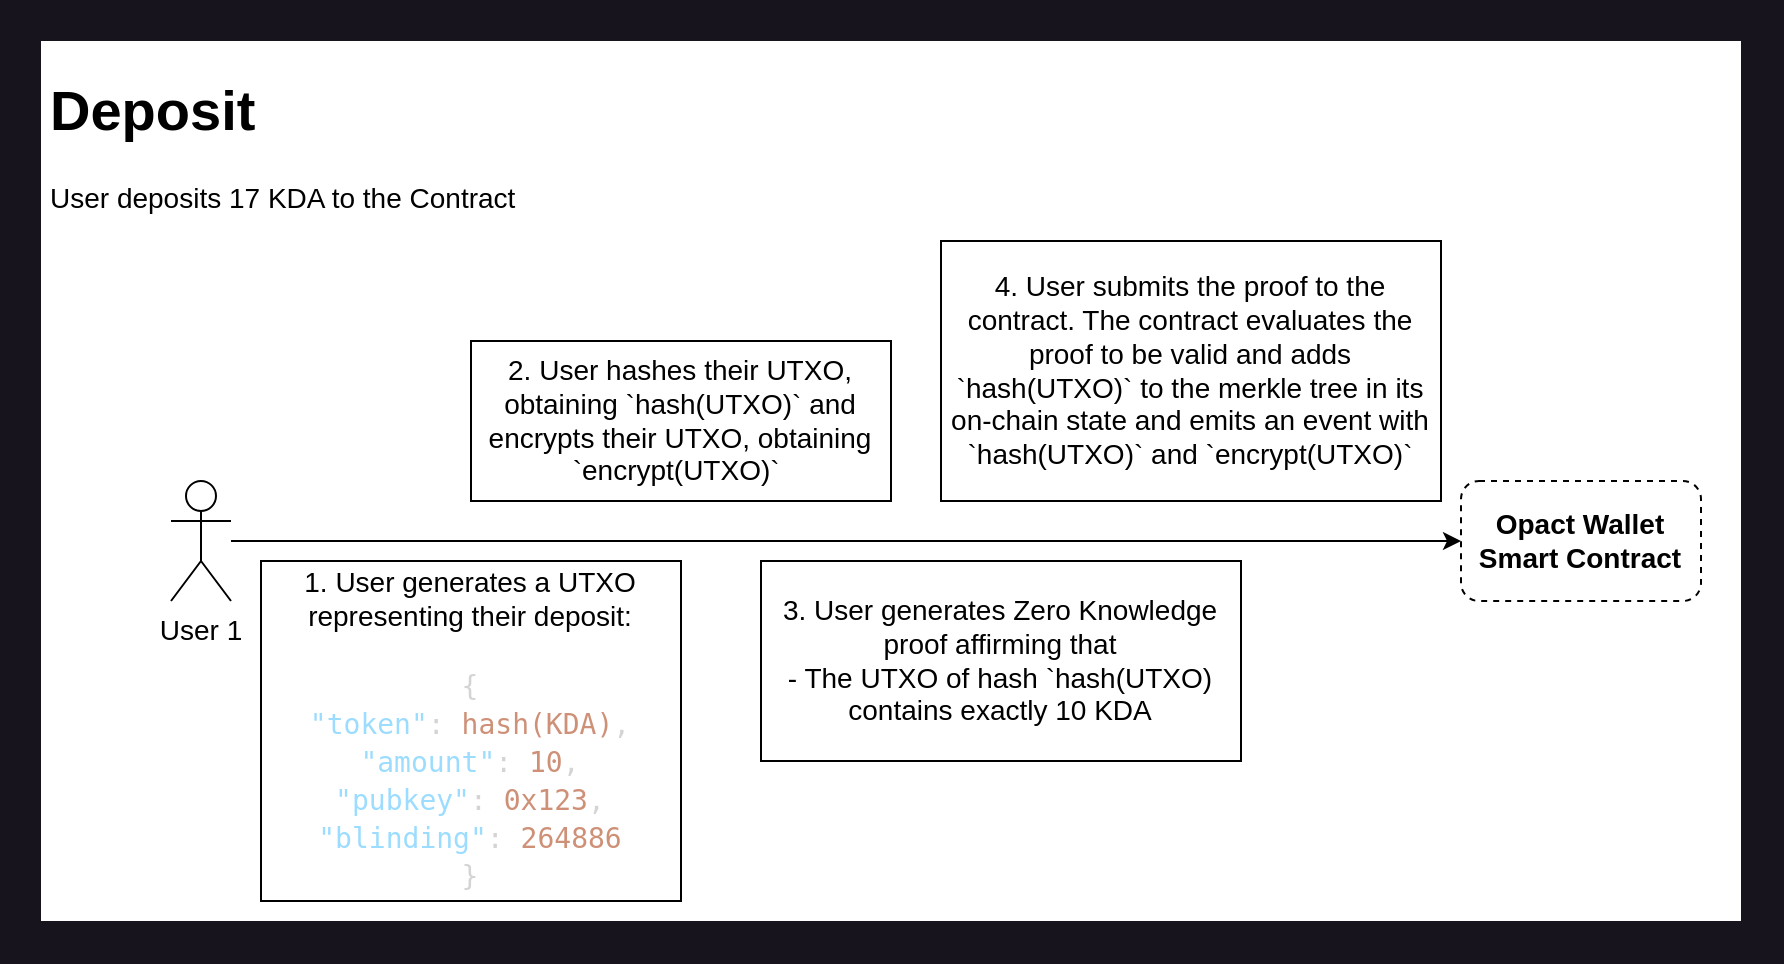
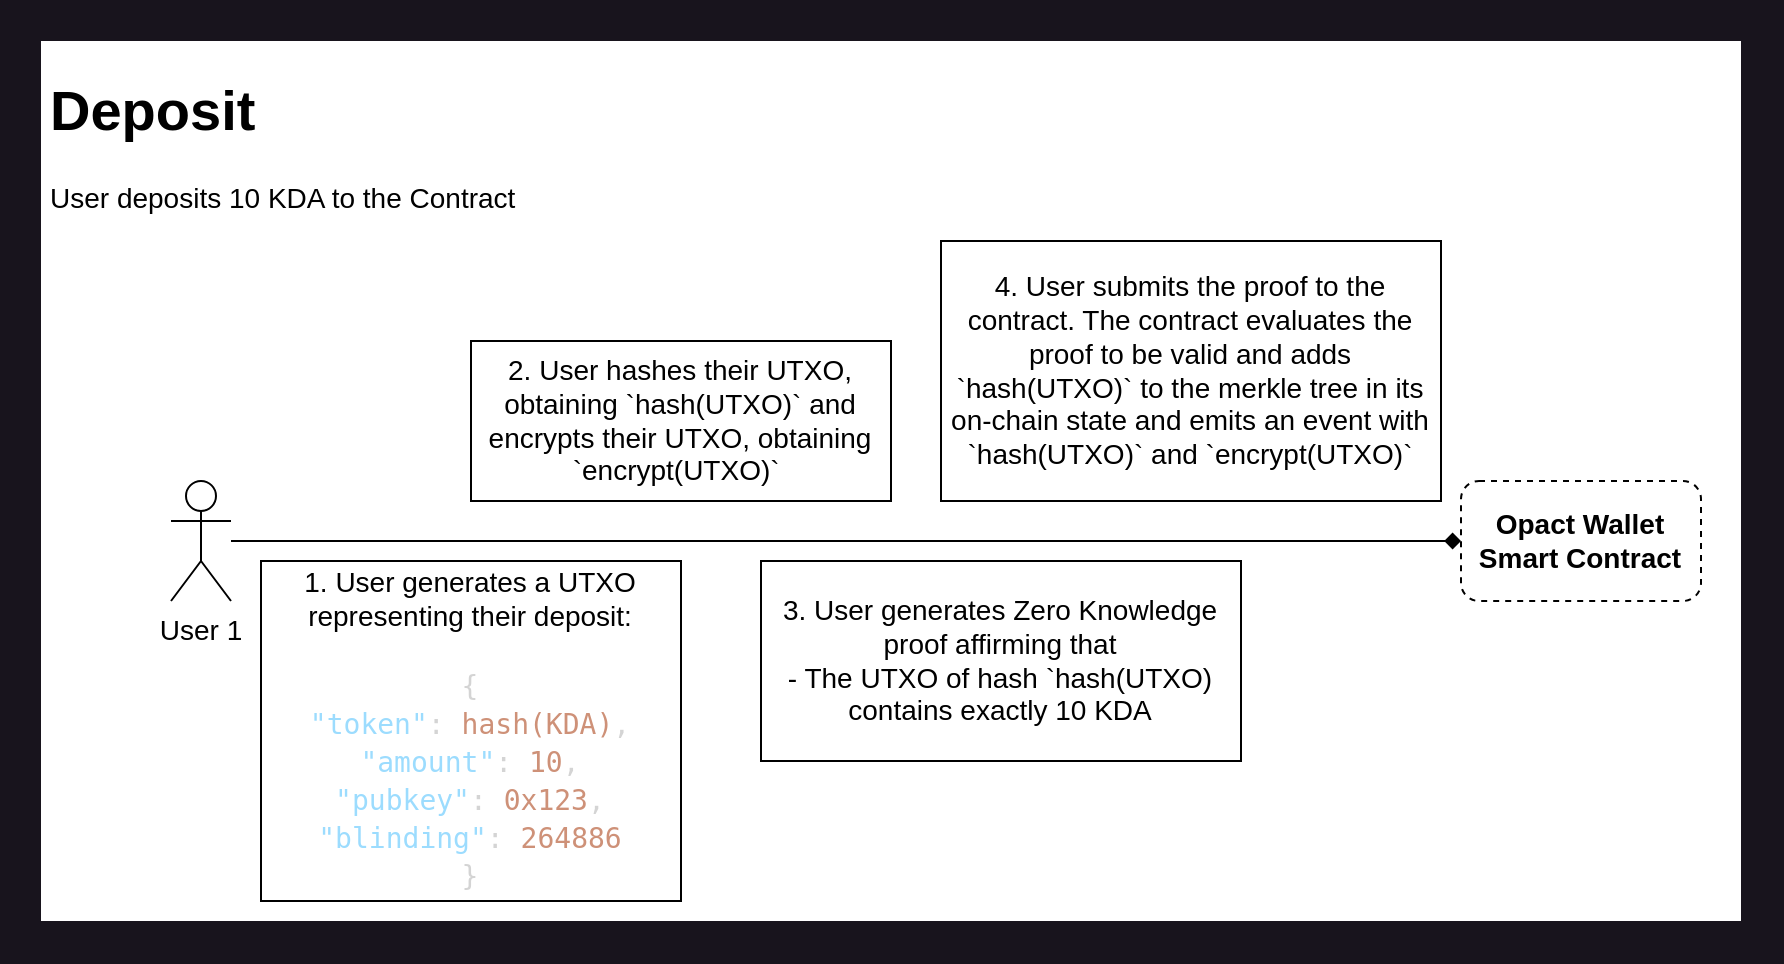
  <mxCell id="0" />
  <mxCell id="1" parent="0" />
  <mxCell id="2" value="" style="rounded=0;whiteSpace=wrap;html=1;labelBackgroundColor=none;fillColor=default;strokeColor=none;" vertex="1" parent="1"><mxGeometry width="850" height="440" as="geometry" x="20" y="20" /></mxCell>
  <mxCell id="3" value="Opact Wallet Smart Contract" style="rounded=1;whiteSpace=wrap;html=1;labelBackgroundColor=none;fontSize=14;fontStyle=1;dashed=1;" vertex="1" parent="1"><mxGeometry x="730" y="240" width="120" height="60" as="geometry" /></mxCell>
- <mxCell id="4" style="edgeStyle=none;html=1;entryX=0;entryY=0.5;entryDx=0;entryDy=0;fontSize=14;" edge="1" parent="1" source="5" target="3"><mxGeometry relative="1" as="geometry" /></mxCell>
+ <mxCell id="4" style="edgeStyle=none;html=1;entryX=0;entryY=0.5;entryDx=0;entryDy=0;fontSize=14;endArrow=diamond;" edge="1" parent="1" source="5" target="3"><mxGeometry relative="1" as="geometry" /></mxCell>
  <mxCell id="5" value="User 1" style="shape=umlActor;verticalLabelPosition=bottom;verticalAlign=top;html=1;outlineConnect=0;labelBackgroundColor=none;fontSize=14;" vertex="1" parent="1"><mxGeometry x="85" y="240" width="30" height="60" as="geometry" /></mxCell>
- <mxCell id="6" value="&lt;h1&gt;Deposit&lt;/h1&gt;&lt;p&gt;User deposits 17 KDA to the Contract&lt;/p&gt;" style="text;html=1;strokeColor=none;fillColor=default;spacing=5;spacingTop=-20;whiteSpace=wrap;overflow=hidden;rounded=0;labelBackgroundColor=none;fontSize=14;" vertex="1" parent="1"><mxGeometry y="30" width="260" height="90" as="geometry" x="20" /></mxCell>
+ <mxCell id="6" value="&lt;h1&gt;Deposit&lt;/h1&gt;&lt;p&gt;User deposits 10 KDA to the Contract&lt;/p&gt;" style="text;html=1;strokeColor=none;fillColor=default;spacing=5;spacingTop=-20;whiteSpace=wrap;overflow=hidden;rounded=0;labelBackgroundColor=none;fontSize=14;" vertex="1" parent="1"><mxGeometry y="30" width="260" height="90" as="geometry" x="20" /></mxCell>
  <mxCell id="7" value="1. User generates a UTXO representing their deposit:&lt;br&gt;&lt;br&gt;&lt;div style=&quot;color: rgb(204, 204, 204); font-family: &amp;quot;Droid Sans Mono&amp;quot;, &amp;quot;monospace&amp;quot;, monospace; line-height: 19px;&quot;&gt;&lt;div&gt;&lt;span style=&quot;color: #d4d4d4;&quot;&gt;{&lt;/span&gt;&lt;/div&gt;&lt;div&gt;&lt;span style=&quot;color: #d4d4d4;&quot;&gt;    &lt;/span&gt;&lt;span style=&quot;color: #9cdcfe;&quot;&gt;&quot;token&quot;&lt;/span&gt;&lt;span style=&quot;color: #d4d4d4;&quot;&gt;: &lt;/span&gt;&lt;span style=&quot;color: #ce9178;&quot;&gt;hash(KDA)&lt;/span&gt;&lt;span style=&quot;color: #d4d4d4;&quot;&gt;,&lt;/span&gt;&lt;/div&gt;&lt;div&gt;&lt;span style=&quot;color: #d4d4d4;&quot;&gt;    &lt;/span&gt;&lt;span style=&quot;color: #9cdcfe;&quot;&gt;&quot;amount&quot;&lt;/span&gt;&lt;span style=&quot;color: #d4d4d4;&quot;&gt;: &lt;/span&gt;&lt;span style=&quot;color: #ce9178;&quot;&gt;10&lt;/span&gt;&lt;span style=&quot;color: #d4d4d4;&quot;&gt;,&lt;/span&gt;&lt;/div&gt;&lt;div&gt;&lt;span style=&quot;color: #d4d4d4;&quot;&gt;    &lt;/span&gt;&lt;span style=&quot;color: #9cdcfe;&quot;&gt;&quot;pubkey&quot;&lt;/span&gt;&lt;span style=&quot;color: #d4d4d4;&quot;&gt;: &lt;/span&gt;&lt;span style=&quot;color: #ce9178;&quot;&gt;0x123&lt;/span&gt;&lt;span style=&quot;color: #d4d4d4;&quot;&gt;,&lt;/span&gt;&lt;/div&gt;&lt;div&gt;&lt;span style=&quot;color: #d4d4d4;&quot;&gt;    &lt;/span&gt;&lt;span style=&quot;color: #9cdcfe;&quot;&gt;&quot;blinding&quot;&lt;/span&gt;&lt;span style=&quot;color: #d4d4d4;&quot;&gt;: &lt;/span&gt;&lt;span style=&quot;color: #ce9178;&quot;&gt;264886&lt;/span&gt;&lt;/div&gt;&lt;div&gt;&lt;span style=&quot;color: #d4d4d4;&quot;&gt;}&lt;/span&gt;&lt;/div&gt;&lt;/div&gt;" style="text;html=1;strokeColor=default;fillColor=none;align=center;verticalAlign=middle;whiteSpace=wrap;rounded=0;labelBackgroundColor=none;fontSize=14;" vertex="1" parent="1"><mxGeometry x="130" y="280" width="210" height="170" as="geometry" /></mxCell>
  <mxCell id="8" value="2. User hashes their UTXO, obtaining `hash(UTXO)` and encrypts their UTXO, obtaining `encrypt(UTXO)`&amp;nbsp;" style="text;html=1;strokeColor=default;fillColor=none;align=center;verticalAlign=middle;whiteSpace=wrap;rounded=0;labelBackgroundColor=none;fontSize=14;" vertex="1" parent="1"><mxGeometry x="235" y="170" width="210" height="80" as="geometry" /></mxCell>
  <mxCell id="9" value="3. User generates Zero Knowledge proof affirming that&lt;br&gt;- The UTXO of hash `hash(UTXO) contains exactly 10 KDA" style="text;html=1;strokeColor=default;fillColor=none;align=center;verticalAlign=middle;whiteSpace=wrap;rounded=0;labelBackgroundColor=none;fontSize=14;" vertex="1" parent="1"><mxGeometry x="380" y="280" width="240" height="100" as="geometry" /></mxCell>
  <mxCell id="10" value="4. User submits the proof to the contract. The contract evaluates the proof to be valid and adds `hash(UTXO)` to the merkle tree in its on-chain state and emits an event with `hash(UTXO)` and `encrypt(UTXO)`" style="text;html=1;strokeColor=default;fillColor=none;align=center;verticalAlign=middle;whiteSpace=wrap;rounded=0;labelBackgroundColor=none;fontSize=14;perimeterSpacing=0;" vertex="1" parent="1"><mxGeometry x="470" y="120" width="250" height="130" as="geometry" /></mxCell>
